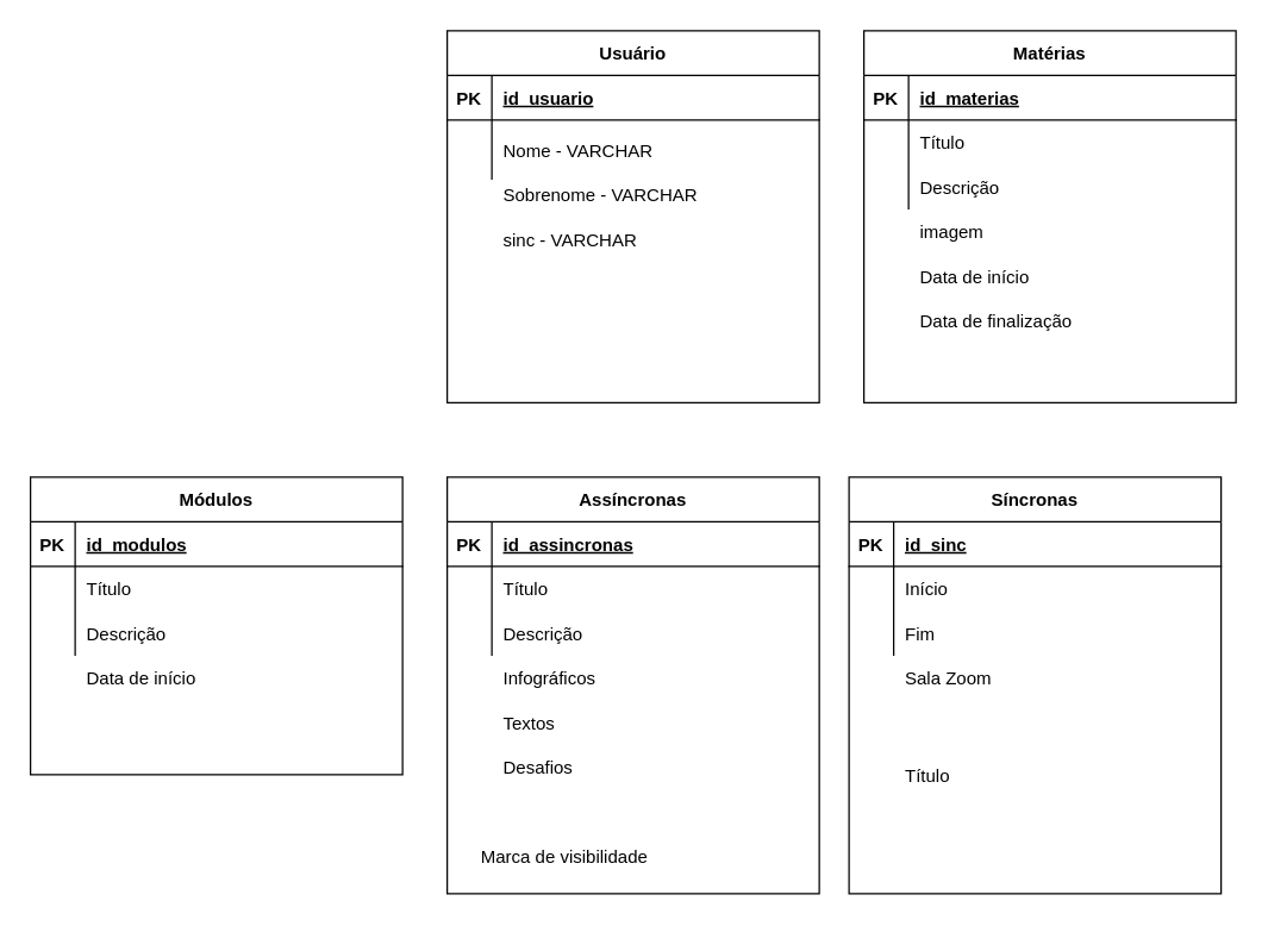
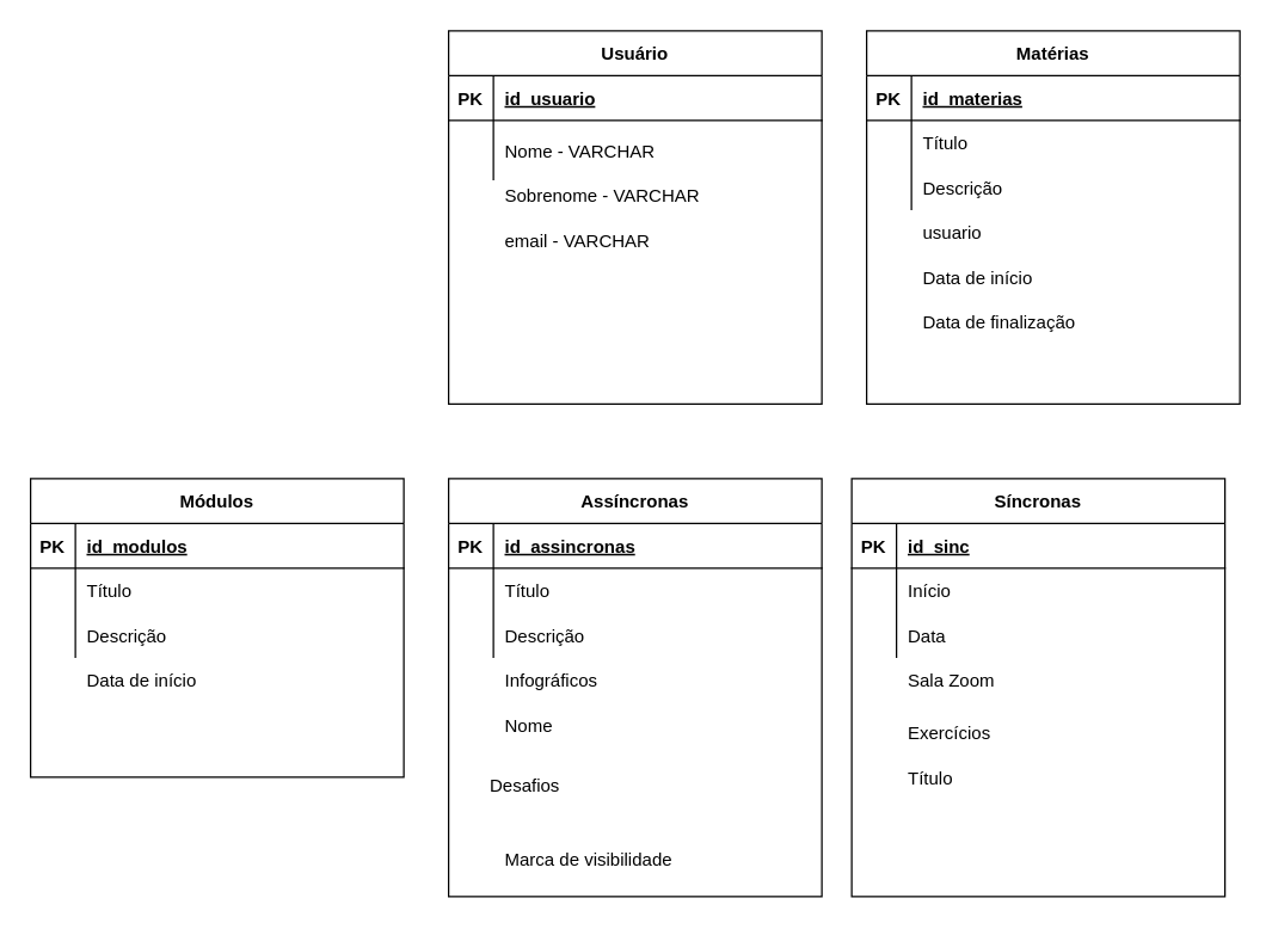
  <mxCell id="0" />
  <mxCell id="1" parent="0" />
  <mxCell id="2" value="Matérias" style="shape=table;startSize=30;container=1;collapsible=1;childLayout=tableLayout;fixedRows=1;rowLines=0;fontStyle=1;align=center;resizeLast=1;" parent="1" vertex="1"><mxGeometry x="580" y="20" width="250" height="250" as="geometry" /></mxCell>
  <mxCell id="3" value="" style="shape=partialRectangle;collapsible=0;dropTarget=0;pointerEvents=0;fillColor=none;points=[[0,0.5],[1,0.5]];portConstraint=eastwest;top=0;left=0;right=0;bottom=1;" parent="2" vertex="1"><mxGeometry y="30" width="250" height="30" as="geometry" /></mxCell>
  <mxCell id="4" value="PK" style="shape=partialRectangle;overflow=hidden;connectable=0;fillColor=none;top=0;left=0;bottom=0;right=0;fontStyle=1;" parent="3" vertex="1"><mxGeometry width="30" height="30" as="geometry" /></mxCell>
  <mxCell id="5" value="id_materias" style="shape=partialRectangle;overflow=hidden;connectable=0;fillColor=none;top=0;left=0;bottom=0;right=0;align=left;spacingLeft=6;fontStyle=5;" parent="3" vertex="1"><mxGeometry x="30" width="220" height="30" as="geometry" /></mxCell>
  <mxCell id="6" value="" style="shape=partialRectangle;collapsible=0;dropTarget=0;pointerEvents=0;fillColor=none;points=[[0,0.5],[1,0.5]];portConstraint=eastwest;top=0;left=0;right=0;bottom=0;" parent="2" vertex="1"><mxGeometry y="60" width="250" height="30" as="geometry" /></mxCell>
  <mxCell id="7" value="" style="shape=partialRectangle;overflow=hidden;connectable=0;fillColor=none;top=0;left=0;bottom=0;right=0;" parent="6" vertex="1"><mxGeometry width="30" height="30" as="geometry" /></mxCell>
  <mxCell id="8" value="Título" style="shape=partialRectangle;overflow=hidden;connectable=0;fillColor=none;top=0;left=0;bottom=0;right=0;align=left;spacingLeft=6;" parent="6" vertex="1"><mxGeometry x="30" width="220" height="30" as="geometry" /></mxCell>
  <mxCell id="9" value="" style="shape=partialRectangle;collapsible=0;dropTarget=0;pointerEvents=0;fillColor=none;points=[[0,0.5],[1,0.5]];portConstraint=eastwest;top=0;left=0;right=0;bottom=0;" parent="2" vertex="1"><mxGeometry y="90" width="250" height="30" as="geometry" /></mxCell>
  <mxCell id="10" value="" style="shape=partialRectangle;overflow=hidden;connectable=0;fillColor=none;top=0;left=0;bottom=0;right=0;" parent="9" vertex="1"><mxGeometry width="30" height="30" as="geometry" /></mxCell>
  <mxCell id="11" value="Descrição" style="shape=partialRectangle;overflow=hidden;connectable=0;fillColor=none;top=0;left=0;bottom=0;right=0;align=left;spacingLeft=6;" parent="9" vertex="1"><mxGeometry x="30" width="220" height="30" as="geometry" /></mxCell>
  <mxCell id="12" value="Módulos" style="shape=table;startSize=30;container=1;collapsible=1;childLayout=tableLayout;fixedRows=1;rowLines=0;fontStyle=1;align=center;resizeLast=1;" parent="1" vertex="1"><mxGeometry x="20" y="320" width="250" height="200" as="geometry" /></mxCell>
  <mxCell id="13" value="" style="shape=partialRectangle;collapsible=0;dropTarget=0;pointerEvents=0;fillColor=none;points=[[0,0.5],[1,0.5]];portConstraint=eastwest;top=0;left=0;right=0;bottom=1;" parent="12" vertex="1"><mxGeometry y="30" width="250" height="30" as="geometry" /></mxCell>
  <mxCell id="14" value="PK" style="shape=partialRectangle;overflow=hidden;connectable=0;fillColor=none;top=0;left=0;bottom=0;right=0;fontStyle=1;" parent="13" vertex="1"><mxGeometry width="30" height="30" as="geometry" /></mxCell>
  <mxCell id="15" value="id_modulos" style="shape=partialRectangle;overflow=hidden;connectable=0;fillColor=none;top=0;left=0;bottom=0;right=0;align=left;spacingLeft=6;fontStyle=5;" parent="13" vertex="1"><mxGeometry x="30" width="220" height="30" as="geometry" /></mxCell>
  <mxCell id="16" value="" style="shape=partialRectangle;collapsible=0;dropTarget=0;pointerEvents=0;fillColor=none;points=[[0,0.5],[1,0.5]];portConstraint=eastwest;top=0;left=0;right=0;bottom=0;" parent="12" vertex="1"><mxGeometry y="60" width="250" height="30" as="geometry" /></mxCell>
  <mxCell id="17" value="" style="shape=partialRectangle;overflow=hidden;connectable=0;fillColor=none;top=0;left=0;bottom=0;right=0;" parent="16" vertex="1"><mxGeometry width="30" height="30" as="geometry" /></mxCell>
  <mxCell id="18" value="Título" style="shape=partialRectangle;overflow=hidden;connectable=0;fillColor=none;top=0;left=0;bottom=0;right=0;align=left;spacingLeft=6;" parent="16" vertex="1"><mxGeometry x="30" width="220" height="30" as="geometry" /></mxCell>
  <mxCell id="19" value="" style="shape=partialRectangle;collapsible=0;dropTarget=0;pointerEvents=0;fillColor=none;points=[[0,0.5],[1,0.5]];portConstraint=eastwest;top=0;left=0;right=0;bottom=0;" parent="12" vertex="1"><mxGeometry y="90" width="250" height="30" as="geometry" /></mxCell>
  <mxCell id="20" value="" style="shape=partialRectangle;overflow=hidden;connectable=0;fillColor=none;top=0;left=0;bottom=0;right=0;" parent="19" vertex="1"><mxGeometry width="30" height="30" as="geometry" /></mxCell>
  <mxCell id="21" value="Descrição" style="shape=partialRectangle;overflow=hidden;connectable=0;fillColor=none;top=0;left=0;bottom=0;right=0;align=left;spacingLeft=6;" parent="19" vertex="1"><mxGeometry x="30" width="220" height="30" as="geometry" /></mxCell>
  <mxCell id="22" value="Usuário" style="shape=table;startSize=30;container=1;collapsible=1;childLayout=tableLayout;fixedRows=1;rowLines=0;fontStyle=1;align=center;resizeLast=1;" parent="1" vertex="1"><mxGeometry x="300" y="20" width="250" height="250" as="geometry" /></mxCell>
  <mxCell id="23" value="" style="shape=partialRectangle;collapsible=0;dropTarget=0;pointerEvents=0;fillColor=none;points=[[0,0.5],[1,0.5]];portConstraint=eastwest;top=0;left=0;right=0;bottom=1;" parent="22" vertex="1"><mxGeometry y="30" width="250" height="30" as="geometry" /></mxCell>
  <mxCell id="24" value="PK" style="shape=partialRectangle;overflow=hidden;connectable=0;fillColor=none;top=0;left=0;bottom=0;right=0;fontStyle=1;" parent="23" vertex="1"><mxGeometry width="30" height="30" as="geometry" /></mxCell>
  <mxCell id="25" value="id_usuario" style="shape=partialRectangle;overflow=hidden;connectable=0;fillColor=none;top=0;left=0;bottom=0;right=0;align=left;spacingLeft=6;fontStyle=5;" parent="23" vertex="1"><mxGeometry x="30" width="220" height="30" as="geometry" /></mxCell>
  <mxCell id="26" value="" style="shape=partialRectangle;collapsible=0;dropTarget=0;pointerEvents=0;fillColor=none;points=[[0,0.5],[1,0.5]];portConstraint=eastwest;top=0;left=0;right=0;bottom=0;" parent="22" vertex="1"><mxGeometry y="60" width="250" height="40" as="geometry" /></mxCell>
  <mxCell id="27" value="" style="shape=partialRectangle;overflow=hidden;connectable=0;fillColor=none;top=0;left=0;bottom=0;right=0;" parent="26" vertex="1"><mxGeometry width="30" height="40" as="geometry" /></mxCell>
  <mxCell id="28" value="Nome - VARCHAR" style="shape=partialRectangle;overflow=hidden;connectable=0;fillColor=none;top=0;left=0;bottom=0;right=0;align=left;spacingLeft=6;" parent="26" vertex="1"><mxGeometry x="30" width="220" height="40" as="geometry" /></mxCell>
  <mxCell id="29" value="Assíncronas" style="shape=table;startSize=30;container=1;collapsible=1;childLayout=tableLayout;fixedRows=1;rowLines=0;fontStyle=1;align=center;resizeLast=1;" parent="1" vertex="1"><mxGeometry x="300" y="320" width="250" height="280" as="geometry" /></mxCell>
  <mxCell id="30" value="" style="shape=partialRectangle;collapsible=0;dropTarget=0;pointerEvents=0;fillColor=none;points=[[0,0.5],[1,0.5]];portConstraint=eastwest;top=0;left=0;right=0;bottom=1;" parent="29" vertex="1"><mxGeometry y="30" width="250" height="30" as="geometry" /></mxCell>
  <mxCell id="31" value="PK" style="shape=partialRectangle;overflow=hidden;connectable=0;fillColor=none;top=0;left=0;bottom=0;right=0;fontStyle=1;" parent="30" vertex="1"><mxGeometry width="30" height="30" as="geometry" /></mxCell>
  <mxCell id="32" value="id_assincronas" style="shape=partialRectangle;overflow=hidden;connectable=0;fillColor=none;top=0;left=0;bottom=0;right=0;align=left;spacingLeft=6;fontStyle=5;" parent="30" vertex="1"><mxGeometry x="30" width="220" height="30" as="geometry" /></mxCell>
  <mxCell id="33" value="" style="shape=partialRectangle;collapsible=0;dropTarget=0;pointerEvents=0;fillColor=none;points=[[0,0.5],[1,0.5]];portConstraint=eastwest;top=0;left=0;right=0;bottom=0;" parent="29" vertex="1"><mxGeometry y="60" width="250" height="30" as="geometry" /></mxCell>
  <mxCell id="34" value="" style="shape=partialRectangle;overflow=hidden;connectable=0;fillColor=none;top=0;left=0;bottom=0;right=0;" parent="33" vertex="1"><mxGeometry width="30" height="30" as="geometry" /></mxCell>
  <mxCell id="35" value="Título" style="shape=partialRectangle;overflow=hidden;connectable=0;fillColor=none;top=0;left=0;bottom=0;right=0;align=left;spacingLeft=6;" parent="33" vertex="1"><mxGeometry x="30" width="220" height="30" as="geometry" /></mxCell>
  <mxCell id="36" value="" style="shape=partialRectangle;collapsible=0;dropTarget=0;pointerEvents=0;fillColor=none;points=[[0,0.5],[1,0.5]];portConstraint=eastwest;top=0;left=0;right=0;bottom=0;" parent="29" vertex="1"><mxGeometry y="90" width="250" height="30" as="geometry" /></mxCell>
  <mxCell id="37" value="" style="shape=partialRectangle;overflow=hidden;connectable=0;fillColor=none;top=0;left=0;bottom=0;right=0;" parent="36" vertex="1"><mxGeometry width="30" height="30" as="geometry" /></mxCell>
  <mxCell id="38" value="Descrição" style="shape=partialRectangle;overflow=hidden;connectable=0;fillColor=none;top=0;left=0;bottom=0;right=0;align=left;spacingLeft=6;" parent="36" vertex="1"><mxGeometry x="30" width="220" height="30" as="geometry" /></mxCell>
  <mxCell id="39" value="Síncronas" style="shape=table;startSize=30;container=1;collapsible=1;childLayout=tableLayout;fixedRows=1;rowLines=0;fontStyle=1;align=center;resizeLast=1;" parent="1" vertex="1"><mxGeometry x="570" y="320" width="250" height="280" as="geometry" /></mxCell>
  <mxCell id="40" value="" style="shape=partialRectangle;collapsible=0;dropTarget=0;pointerEvents=0;fillColor=none;points=[[0,0.5],[1,0.5]];portConstraint=eastwest;top=0;left=0;right=0;bottom=1;" parent="39" vertex="1"><mxGeometry y="30" width="250" height="30" as="geometry" /></mxCell>
  <mxCell id="41" value="PK" style="shape=partialRectangle;overflow=hidden;connectable=0;fillColor=none;top=0;left=0;bottom=0;right=0;fontStyle=1;" parent="40" vertex="1"><mxGeometry width="30" height="30" as="geometry" /></mxCell>
  <mxCell id="42" value="id_sinc" style="shape=partialRectangle;overflow=hidden;connectable=0;fillColor=none;top=0;left=0;bottom=0;right=0;align=left;spacingLeft=6;fontStyle=5;" parent="40" vertex="1"><mxGeometry x="30" width="220" height="30" as="geometry" /></mxCell>
  <mxCell id="43" value="" style="shape=partialRectangle;collapsible=0;dropTarget=0;pointerEvents=0;fillColor=none;points=[[0,0.5],[1,0.5]];portConstraint=eastwest;top=0;left=0;right=0;bottom=0;" parent="39" vertex="1"><mxGeometry y="60" width="250" height="30" as="geometry" /></mxCell>
  <mxCell id="44" value="" style="shape=partialRectangle;overflow=hidden;connectable=0;fillColor=none;top=0;left=0;bottom=0;right=0;" parent="43" vertex="1"><mxGeometry width="30" height="30" as="geometry" /></mxCell>
  <mxCell id="45" value="Início" style="shape=partialRectangle;overflow=hidden;connectable=0;fillColor=none;top=0;left=0;bottom=0;right=0;align=left;spacingLeft=6;" parent="43" vertex="1"><mxGeometry x="30" width="220" height="30" as="geometry" /></mxCell>
  <mxCell id="46" value="" style="shape=partialRectangle;collapsible=0;dropTarget=0;pointerEvents=0;fillColor=none;points=[[0,0.5],[1,0.5]];portConstraint=eastwest;top=0;left=0;right=0;bottom=0;" parent="39" vertex="1"><mxGeometry y="90" width="250" height="30" as="geometry" /></mxCell>
  <mxCell id="47" value="" style="shape=partialRectangle;overflow=hidden;connectable=0;fillColor=none;top=0;left=0;bottom=0;right=0;" parent="46" vertex="1"><mxGeometry width="30" height="30" as="geometry" /></mxCell>
- <mxCell id="48" value="Fim" style="shape=partialRectangle;overflow=hidden;connectable=0;fillColor=none;top=0;left=0;bottom=0;right=0;align=left;spacingLeft=6;" parent="46" vertex="1"><mxGeometry x="30" width="220" height="30" as="geometry" /></mxCell>
+ <mxCell id="48" value="Data" style="shape=partialRectangle;overflow=hidden;connectable=0;fillColor=none;top=0;left=0;bottom=0;right=0;align=left;spacingLeft=6;" parent="46" vertex="1"><mxGeometry x="30" width="220" height="30" as="geometry" /></mxCell>
  <mxCell id="49" value="Sobrenome - VARCHAR" style="shape=partialRectangle;overflow=hidden;connectable=0;fillColor=none;top=0;left=0;bottom=0;right=0;align=left;spacingLeft=6;" parent="1" vertex="1"><mxGeometry x="330" y="110" width="220" height="40" as="geometry" /></mxCell>
- <mxCell id="50" value="sinc - VARCHAR" style="shape=partialRectangle;overflow=hidden;connectable=0;fillColor=none;top=0;left=0;bottom=0;right=0;align=left;spacingLeft=6;" parent="1" vertex="1"><mxGeometry x="330" y="140" width="220" height="40" as="geometry" /></mxCell>
- <mxCell id="51" value="imagem" style="shape=partialRectangle;overflow=hidden;connectable=0;fillColor=none;top=0;left=0;bottom=0;right=0;align=left;spacingLeft=6;" parent="1" vertex="1"><mxGeometry x="610" y="140" width="220" height="30" as="geometry" /></mxCell>
+ <mxCell id="50" value="email - VARCHAR" style="shape=partialRectangle;overflow=hidden;connectable=0;fillColor=none;top=0;left=0;bottom=0;right=0;align=left;spacingLeft=6;" parent="1" vertex="1"><mxGeometry x="330" y="140" width="220" height="40" as="geometry" /></mxCell>
+ <mxCell id="51" value="usuario" style="shape=partialRectangle;overflow=hidden;connectable=0;fillColor=none;top=0;left=0;bottom=0;right=0;align=left;spacingLeft=6;" parent="1" vertex="1"><mxGeometry x="610" y="140" width="220" height="30" as="geometry" /></mxCell>
  <mxCell id="52" value="Data de início" style="shape=partialRectangle;overflow=hidden;connectable=0;fillColor=none;top=0;left=0;bottom=0;right=0;align=left;spacingLeft=6;" parent="1" vertex="1"><mxGeometry x="610" y="170" width="220" height="30" as="geometry" /></mxCell>
  <mxCell id="53" value="Data de finalização" style="shape=partialRectangle;overflow=hidden;connectable=0;fillColor=none;top=0;left=0;bottom=0;right=0;align=left;spacingLeft=6;" parent="1" vertex="1"><mxGeometry x="610" y="200" width="220" height="30" as="geometry" /></mxCell>
  <mxCell id="54" value="Data de início" style="shape=partialRectangle;overflow=hidden;connectable=0;fillColor=none;top=0;left=0;bottom=0;right=0;align=left;spacingLeft=6;" parent="1" vertex="1"><mxGeometry x="50" y="440" width="220" height="30" as="geometry" /></mxCell>
  <mxCell id="55" value="Infográficos" style="shape=partialRectangle;overflow=hidden;connectable=0;fillColor=none;top=0;left=0;bottom=0;right=0;align=left;spacingLeft=6;" parent="1" vertex="1"><mxGeometry x="330" y="440" width="220" height="30" as="geometry" /></mxCell>
- <mxCell id="56" value="Textos" style="shape=partialRectangle;overflow=hidden;connectable=0;fillColor=none;top=0;left=0;bottom=0;right=0;align=left;spacingLeft=6;" parent="1" vertex="1"><mxGeometry x="330" y="470" width="220" height="30" as="geometry" /></mxCell>
- <mxCell id="57" value="Desafios" style="shape=partialRectangle;overflow=hidden;connectable=0;fillColor=none;top=0;left=0;bottom=0;right=0;align=left;spacingLeft=6;" parent="1" vertex="1"><mxGeometry x="330" y="500" width="220" height="30" as="geometry" /></mxCell>
+ <mxCell id="56" value="Nome" style="shape=partialRectangle;overflow=hidden;connectable=0;fillColor=none;top=0;left=0;bottom=0;right=0;align=left;spacingLeft=6;" parent="1" vertex="1"><mxGeometry x="330" y="470" width="220" height="30" as="geometry" /></mxCell>
+ <mxCell id="57" value="Desafios" style="shape=partialRectangle;overflow=hidden;connectable=0;fillColor=none;top=0;left=0;bottom=0;right=0;align=left;spacingLeft=6;" parent="1" vertex="1"><mxGeometry x="320" y="510" width="220" height="30" as="geometry" /></mxCell>
  <mxCell id="58" value="Sala Zoom" style="shape=partialRectangle;overflow=hidden;connectable=0;fillColor=none;top=0;left=0;bottom=0;right=0;align=left;spacingLeft=6;" parent="1" vertex="1"><mxGeometry x="600" y="440" width="220" height="30" as="geometry" /></mxCell>
+ <mxCell id="59" value="Exercícios" style="shape=partialRectangle;overflow=hidden;connectable=0;fillColor=none;top=0;left=0;bottom=0;right=0;align=left;spacingLeft=6;" parent="1" vertex="1"><mxGeometry x="600" y="475" width="220" height="30" as="geometry" /></mxCell>
  <mxCell id="60" value="Título" style="shape=partialRectangle;overflow=hidden;connectable=0;fillColor=none;top=0;left=0;bottom=0;right=0;align=left;spacingLeft=6;" parent="1" vertex="1"><mxGeometry x="600" y="505" width="220" height="30" as="geometry" /></mxCell>
- <mxCell id="61" value="Marca de visibilidade" style="shape=partialRectangle;overflow=hidden;connectable=0;fillColor=none;top=0;left=0;bottom=0;right=0;align=left;spacingLeft=6;" parent="1" vertex="1"><mxGeometry x="315" y="560" width="220" height="30" as="geometry" /></mxCell>
+ <mxCell id="61" value="Marca de visibilidade" style="shape=partialRectangle;overflow=hidden;connectable=0;fillColor=none;top=0;left=0;bottom=0;right=0;align=left;spacingLeft=6;" parent="1" vertex="1"><mxGeometry x="330" y="560" width="220" height="30" as="geometry" /></mxCell>
